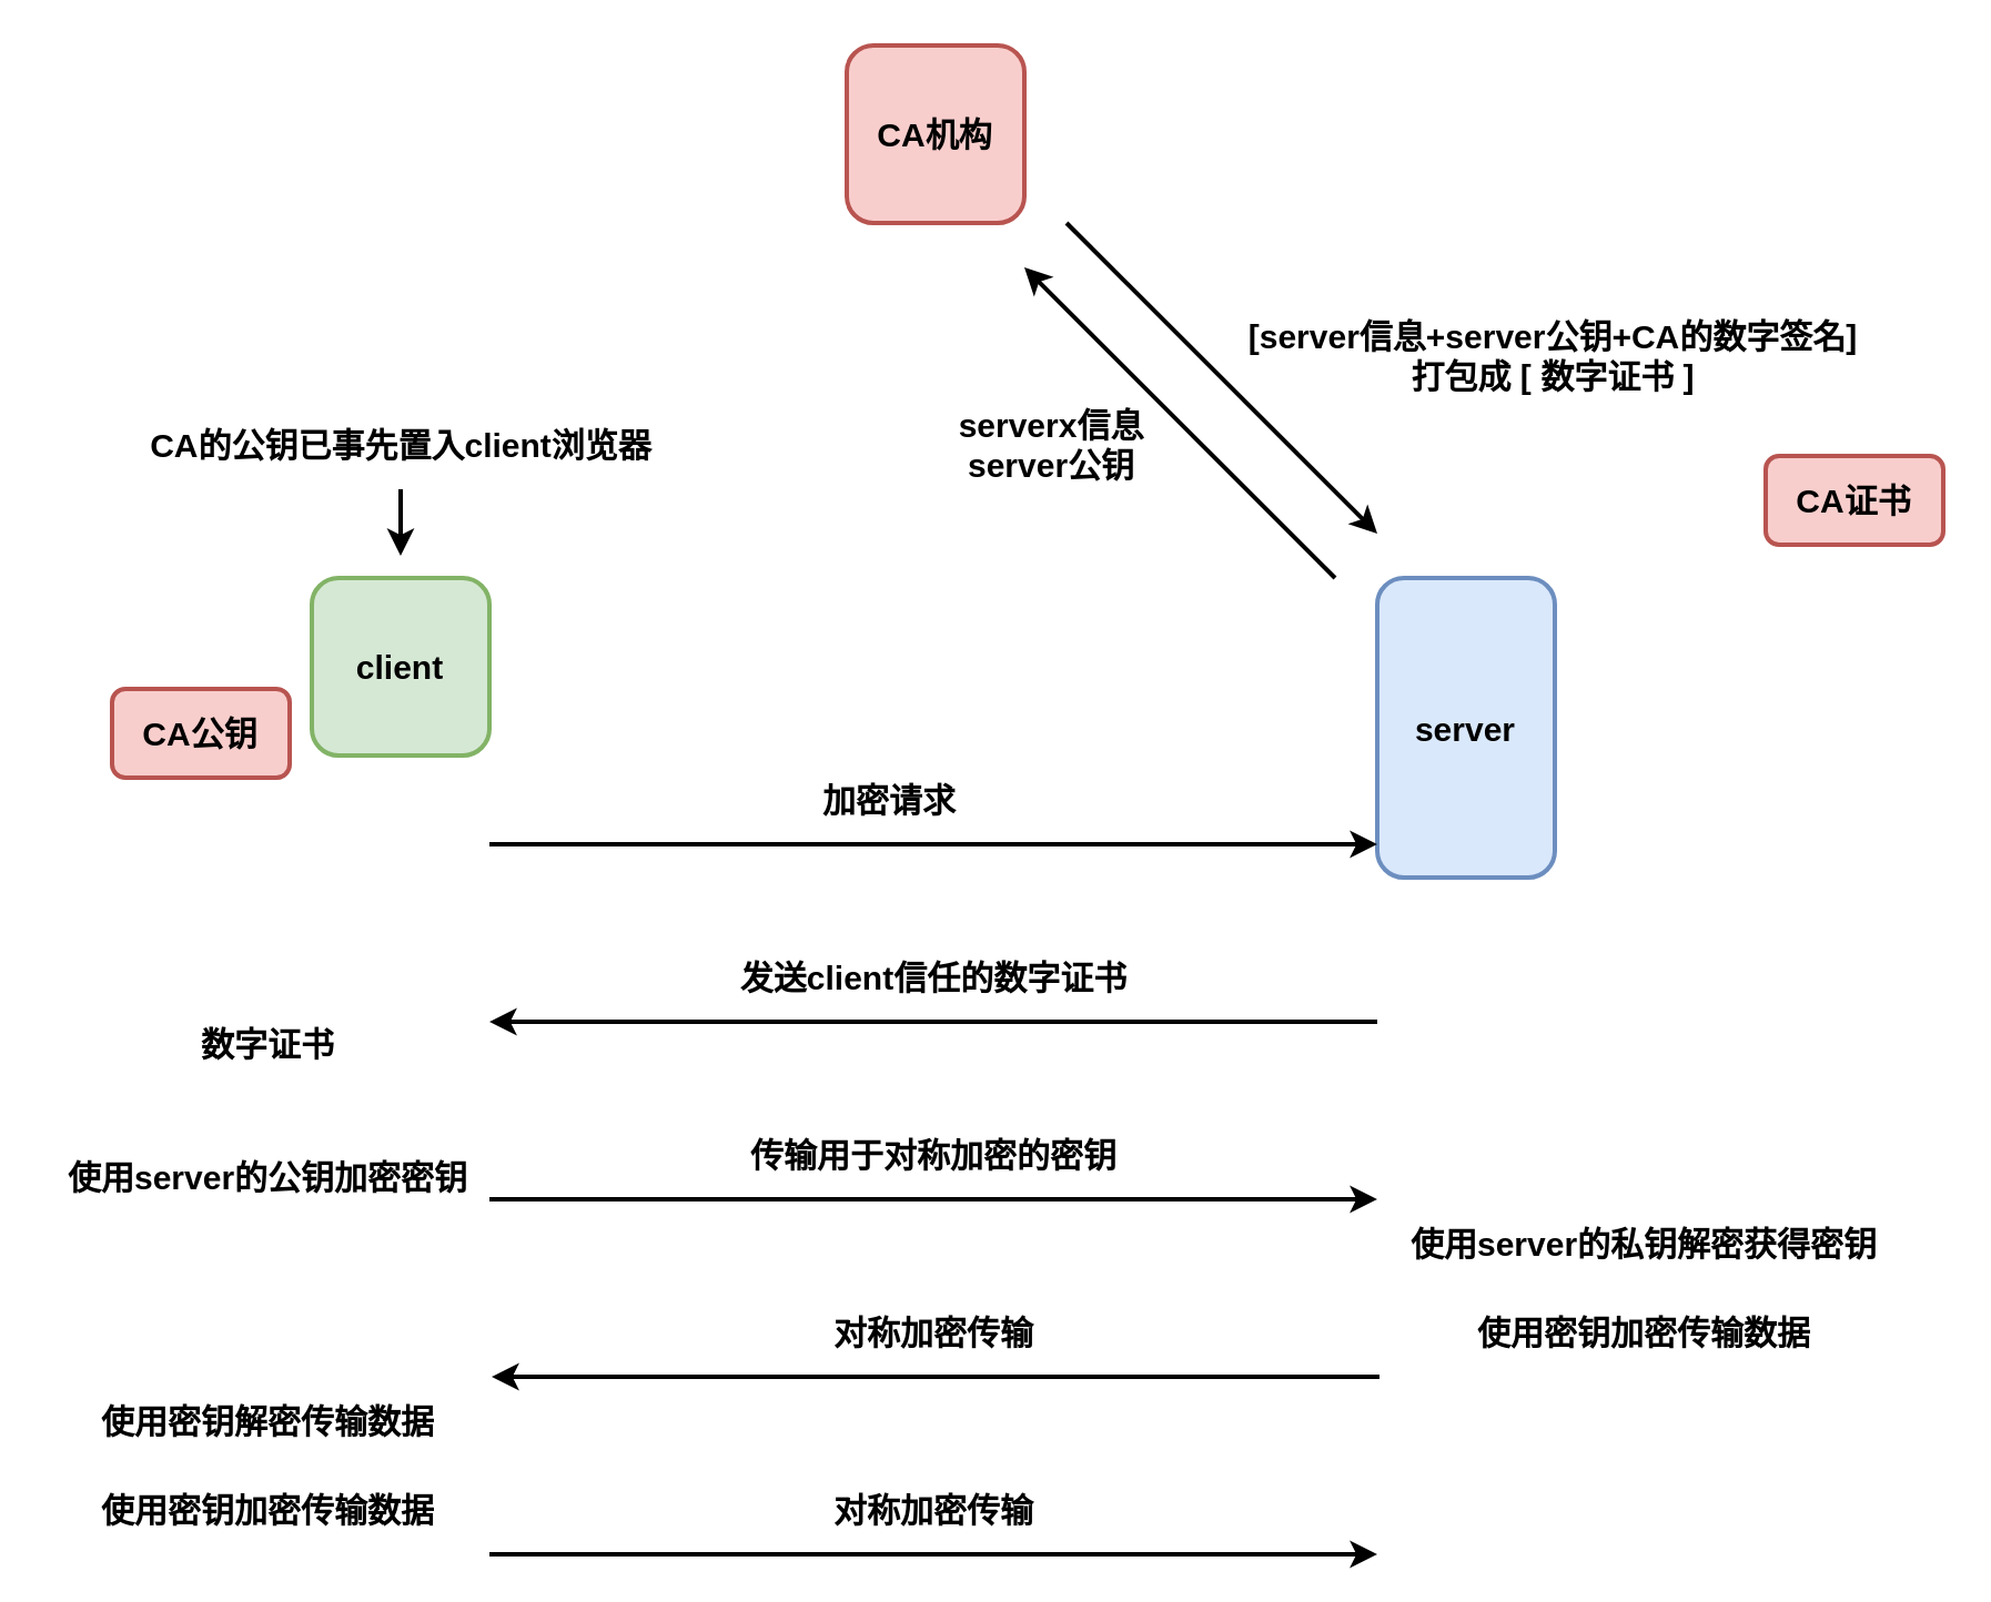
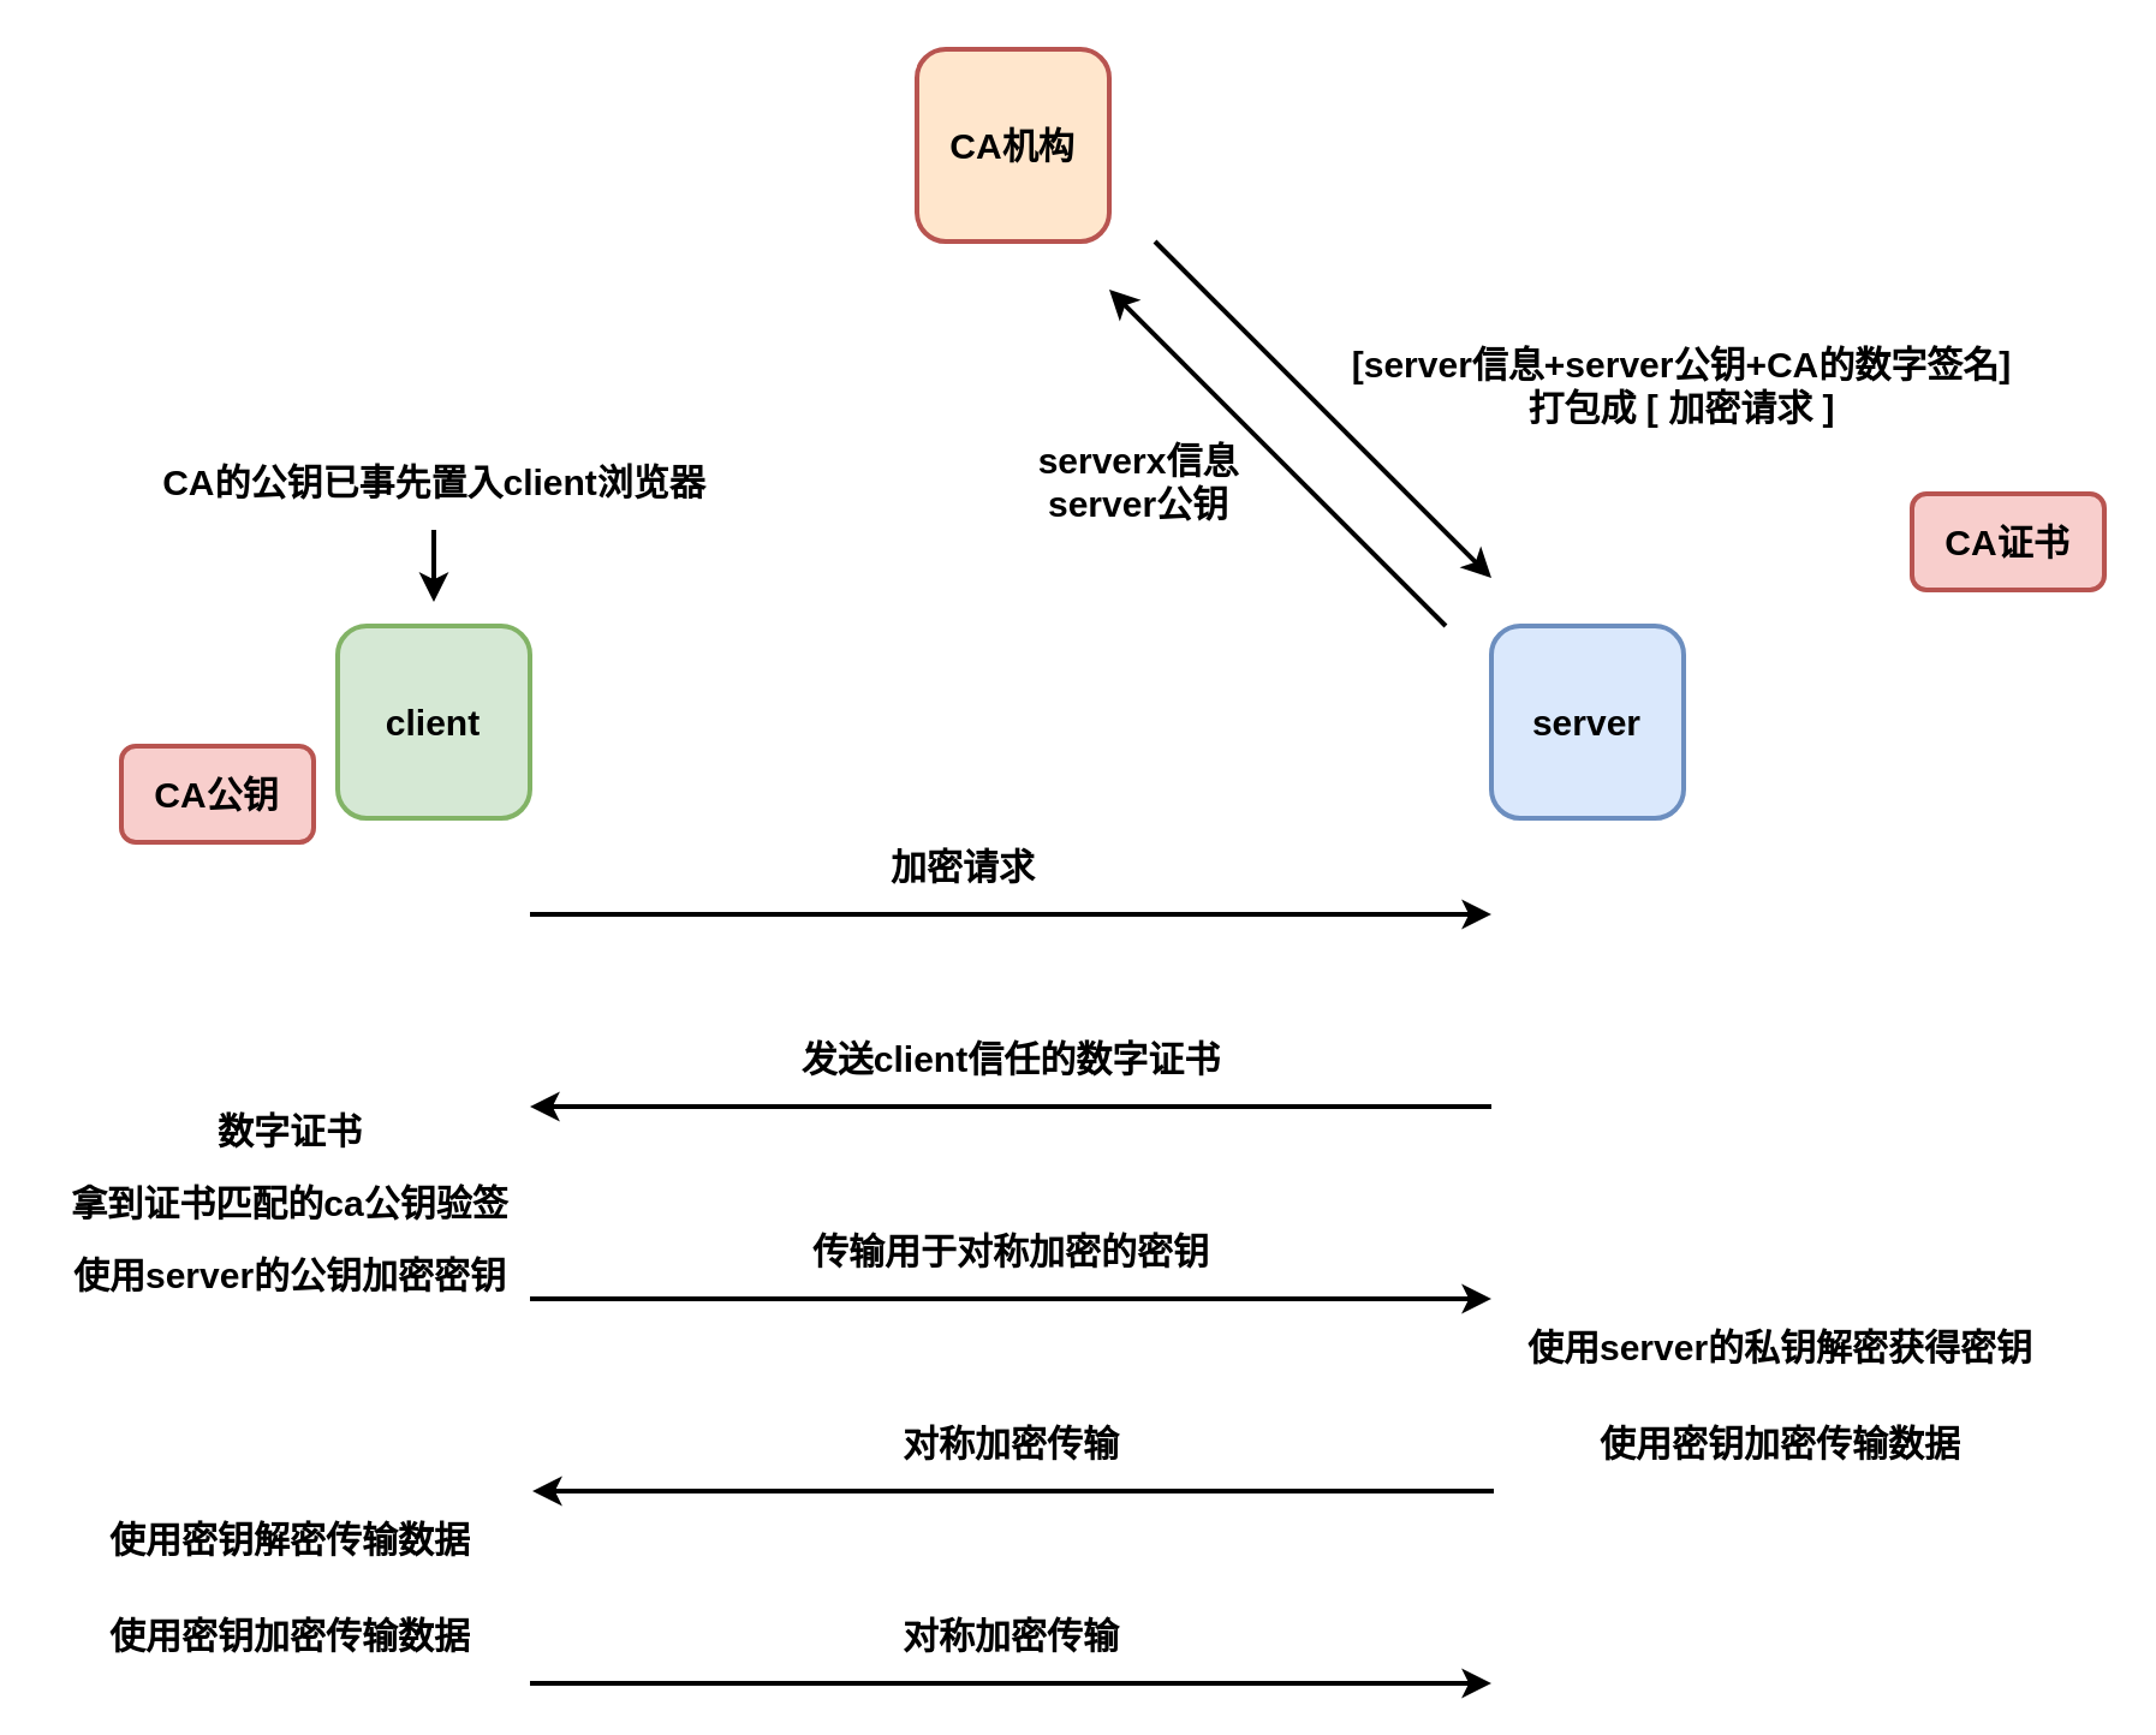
  <mxCell id="0" />
  <mxCell id="1" parent="0" />
- <mxCell id="2" value="CA机构" style="rounded=1;whiteSpace=wrap;html=1;strokeWidth=2;fillWeight=4;hachureGap=8;hachureAngle=45;fillColor=#f8cecc;strokeColor=#b85450;fontSize=15;fontStyle=1" vertex="1" parent="1"><mxGeometry x="381" y="20" width="80" height="80" as="geometry" /></mxCell>
+ <mxCell id="2" value="CA机构" style="rounded=1;whiteSpace=wrap;html=1;strokeWidth=2;fillWeight=4;hachureGap=8;hachureAngle=45;fillColor=#ffe6cc;strokeColor=#b85450;fontSize=15;fontStyle=1;" vertex="1" parent="1"><mxGeometry x="381" y="20" width="80" height="80" as="geometry" /></mxCell>
  <mxCell id="3" value="client" style="rounded=1;whiteSpace=wrap;html=1;strokeWidth=2;fillWeight=4;hachureGap=8;hachureAngle=45;fillColor=#d5e8d4;strokeColor=#82b366;fontSize=15;fontStyle=1" vertex="1" parent="1"><mxGeometry x="140" y="260" width="80" height="80" as="geometry" /></mxCell>
- <mxCell id="4" value="server" style="rounded=1;whiteSpace=wrap;html=1;strokeWidth=2;fillWeight=4;hachureGap=8;hachureAngle=45;fillColor=#dae8fc;strokeColor=#6c8ebf;fontSize=15;fontStyle=1" vertex="1" parent="1"><mxGeometry x="620" y="260" width="80" height="135" as="geometry" /></mxCell>
+ <mxCell id="4" value="server" style="rounded=1;whiteSpace=wrap;html=1;strokeWidth=2;fillWeight=4;hachureGap=8;hachureAngle=45;fillColor=#dae8fc;strokeColor=#6c8ebf;fontSize=15;fontStyle=1" vertex="1" parent="1"><mxGeometry x="620" y="260" width="80" height="80" as="geometry" /></mxCell>
  <mxCell id="5" value="" style="endArrow=classic;html=1;rounded=0;strokeWidth=2;" edge="1" parent="1"><mxGeometry width="50" height="50" relative="1" as="geometry"><mxPoint x="601" y="260" as="sourcePoint" /><mxPoint x="461" y="120" as="targetPoint" /></mxGeometry></mxCell>
- <mxCell id="6" value="[server信息+server公钥+CA的数字签名] &lt;br&gt;打包成 [ 数字证书 ]" style="text;strokeColor=none;fillColor=none;html=1;fontSize=15;fontStyle=1;verticalAlign=middle;align=center;rounded=1;" vertex="1" parent="1"><mxGeometry x="564" y="140" width="270" height="40" as="geometry" /></mxCell>
+ <mxCell id="6" value="[server信息+server公钥+CA的数字签名] &lt;br&gt;打包成 [ 加密请求 ]" style="text;strokeColor=none;fillColor=none;html=1;fontSize=15;fontStyle=1;verticalAlign=middle;align=center;rounded=1;" vertex="1" parent="1"><mxGeometry x="564" y="140" width="270" height="40" as="geometry" /></mxCell>
  <mxCell id="7" value="" style="endArrow=classic;html=1;rounded=0;strokeWidth=2;" edge="1" parent="1"><mxGeometry width="50" height="50" relative="1" as="geometry"><mxPoint x="480" y="100" as="sourcePoint" /><mxPoint x="620" y="240" as="targetPoint" /></mxGeometry></mxCell>
  <mxCell id="8" value="serverx信息&lt;br&gt;server公钥" style="text;strokeColor=none;fillColor=none;html=1;fontSize=15;fontStyle=1;verticalAlign=middle;align=center;rounded=1;" vertex="1" parent="1"><mxGeometry x="430" y="180" width="85" height="40" as="geometry" /></mxCell>
  <mxCell id="9" value="" style="endArrow=classic;html=1;rounded=0;strokeWidth=2;" edge="1" parent="1"><mxGeometry width="50" height="50" relative="1" as="geometry"><mxPoint x="180" y="220" as="sourcePoint" /><mxPoint x="180" y="250" as="targetPoint" /><Array as="points"><mxPoint x="180" y="240" /></Array></mxGeometry></mxCell>
  <mxCell id="10" value="CA的公钥已事先置入client浏览器" style="text;strokeColor=none;fillColor=none;html=1;fontSize=15;fontStyle=1;verticalAlign=middle;align=center;rounded=1;" vertex="1" parent="1"><mxGeometry x="60" y="180" width="240" height="40" as="geometry" /></mxCell>
  <mxCell id="11" value="CA公钥" style="rounded=1;whiteSpace=wrap;html=1;strokeWidth=2;fillWeight=4;hachureGap=8;hachureAngle=45;fillColor=#f8cecc;strokeColor=#b85450;fontSize=15;fontStyle=1" vertex="1" parent="1"><mxGeometry x="50" y="310" width="80" height="40" as="geometry" /></mxCell>
  <mxCell id="12" value="CA证书" style="rounded=1;whiteSpace=wrap;html=1;strokeWidth=2;fillWeight=4;hachureGap=8;hachureAngle=45;fillColor=#f8cecc;strokeColor=#b85450;fontSize=15;fontStyle=1" vertex="1" parent="1"><mxGeometry x="795" y="205" width="80" height="40" as="geometry" /></mxCell>
  <mxCell id="13" value="" style="endArrow=classic;html=1;rounded=0;strokeWidth=2;" edge="1" parent="1"><mxGeometry width="50" height="50" relative="1" as="geometry"><mxPoint x="220" y="380" as="sourcePoint" /><mxPoint x="620" y="380" as="targetPoint" /></mxGeometry></mxCell>
  <mxCell id="14" value="" style="endArrow=classic;html=1;rounded=0;strokeWidth=2;" edge="1" parent="1"><mxGeometry width="50" height="50" relative="1" as="geometry"><mxPoint x="620" y="460" as="sourcePoint" /><mxPoint x="220" y="460" as="targetPoint" /></mxGeometry></mxCell>
  <mxCell id="15" value="" style="endArrow=classic;html=1;rounded=0;strokeWidth=2;" edge="1" parent="1"><mxGeometry width="50" height="50" relative="1" as="geometry"><mxPoint x="220" y="540" as="sourcePoint" /><mxPoint x="620" y="540" as="targetPoint" /></mxGeometry></mxCell>
  <mxCell id="16" value="" style="endArrow=classic;html=1;rounded=0;strokeWidth=2;" edge="1" parent="1"><mxGeometry width="50" height="50" relative="1" as="geometry"><mxPoint x="621" y="620" as="sourcePoint" /><mxPoint x="221" y="620" as="targetPoint" /></mxGeometry></mxCell>
  <mxCell id="17" value="加密请求" style="text;strokeColor=none;fillColor=none;html=1;fontSize=15;fontStyle=1;verticalAlign=middle;align=center;rounded=1;" vertex="1" parent="1"><mxGeometry x="340" y="340" width="120" height="40" as="geometry" /></mxCell>
  <mxCell id="18" value="发送client信任的数字证书" style="text;strokeColor=none;fillColor=none;html=1;fontSize=15;fontStyle=1;verticalAlign=middle;align=center;rounded=1;" vertex="1" parent="1"><mxGeometry x="300" y="420" width="240" height="40" as="geometry" /></mxCell>
  <mxCell id="19" value="数字证书" style="text;strokeColor=none;fillColor=none;html=1;fontSize=15;fontStyle=1;verticalAlign=middle;align=center;rounded=1;" vertex="1" parent="1"><mxGeometry x="20" y="460" width="200" height="20" as="geometry" /></mxCell>
+ <mxCell id="20" value="拿到证书匹配的ca公钥验签" style="text;strokeColor=none;fillColor=none;html=1;fontSize=15;fontStyle=1;verticalAlign=middle;align=center;rounded=1;" vertex="1" parent="1"><mxGeometry x="20" y="490" width="200" height="20" as="geometry" /></mxCell>
  <mxCell id="21" value="使用server的公钥加密密钥" style="text;strokeColor=none;fillColor=none;html=1;fontSize=15;fontStyle=1;verticalAlign=middle;align=center;rounded=1;" vertex="1" parent="1"><mxGeometry x="20" y="520" width="200" height="20" as="geometry" /></mxCell>
  <mxCell id="22" value="传输用于对称加密的密钥" style="text;strokeColor=none;fillColor=none;html=1;fontSize=15;fontStyle=1;verticalAlign=middle;align=center;rounded=1;" vertex="1" parent="1"><mxGeometry x="300" y="500" width="240" height="40" as="geometry" /></mxCell>
  <mxCell id="23" value="使用密钥加密传输数据" style="text;strokeColor=none;fillColor=none;html=1;fontSize=15;fontStyle=1;verticalAlign=middle;align=center;rounded=1;" vertex="1" parent="1"><mxGeometry x="620" y="580" width="240" height="40" as="geometry" /></mxCell>
  <mxCell id="24" value="对称加密传输" style="text;strokeColor=none;fillColor=none;html=1;fontSize=15;fontStyle=1;verticalAlign=middle;align=center;rounded=1;" vertex="1" parent="1"><mxGeometry x="340" y="580" width="160" height="40" as="geometry" /></mxCell>
  <mxCell id="25" value="使用server的私钥解密获得密钥" style="text;strokeColor=none;fillColor=none;html=1;fontSize=15;fontStyle=1;verticalAlign=middle;align=center;rounded=1;" vertex="1" parent="1"><mxGeometry x="620" y="540" width="240" height="40" as="geometry" /></mxCell>
  <mxCell id="26" value="" style="endArrow=classic;html=1;rounded=0;strokeWidth=2;" edge="1" parent="1"><mxGeometry width="50" height="50" relative="1" as="geometry"><mxPoint x="220" y="700" as="sourcePoint" /><mxPoint x="620" y="700" as="targetPoint" /></mxGeometry></mxCell>
  <mxCell id="27" value="对称加密传输" style="text;strokeColor=none;fillColor=none;html=1;fontSize=15;fontStyle=1;verticalAlign=middle;align=center;rounded=1;" vertex="1" parent="1"><mxGeometry x="340" y="660" width="160" height="40" as="geometry" /></mxCell>
  <mxCell id="28" value="使用密钥解密传输数据" style="text;strokeColor=none;fillColor=none;html=1;fontSize=15;fontStyle=1;verticalAlign=middle;align=center;rounded=1;" vertex="1" parent="1"><mxGeometry x="20" y="620" width="200" height="40" as="geometry" /></mxCell>
  <mxCell id="29" value="使用密钥加密传输数据" style="text;strokeColor=none;fillColor=none;html=1;fontSize=15;fontStyle=1;verticalAlign=middle;align=center;rounded=1;" vertex="1" parent="1"><mxGeometry x="20" y="660" width="200" height="40" as="geometry" /></mxCell>
